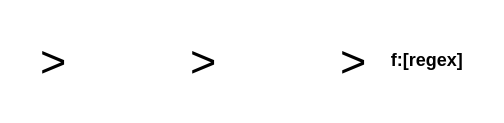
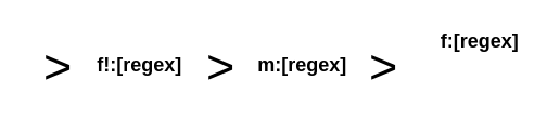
  <mxCell id="0" />
  <mxCell id="1" parent="0" />
- <mxCell id="4" value="f:[regex]" style="text;html=1;resizable=0;autosize=1;align=center;verticalAlign=middle;points=[];fillColor=none;strokeColor=none;rounded=0;fontStyle=1" parent="1" vertex="1"><mxGeometry x="254" y="30" width="60" height="20" as="geometry" /></mxCell>
+ <mxCell id="2" value="m:[regex]" style="text;html=1;resizable=0;autosize=1;align=center;verticalAlign=middle;points=[];fillColor=none;strokeColor=none;rounded=0;fontStyle=1" parent="1" vertex="1"><mxGeometry x="150" y="30" width="70" height="20" as="geometry" /></mxCell>
+ <mxCell id="3" value="f!:[regex]" style="text;html=1;resizable=0;autosize=1;align=center;verticalAlign=middle;points=[];fillColor=none;strokeColor=none;rounded=0;fontStyle=1" parent="1" vertex="1"><mxGeometry x="50" y="30" width="70" height="20" as="geometry" /></mxCell>
+ <mxCell id="4" value="f:[regex]" style="text;html=1;resizable=0;autosize=1;align=center;verticalAlign=middle;points=[];fillColor=none;strokeColor=none;rounded=0;fontStyle=1" parent="1" vertex="1"><mxGeometry x="264" y="15" width="60" height="20" as="geometry" /></mxCell>
  <mxCell id="5" value="&amp;gt;" style="text;html=1;resizable=0;autosize=1;align=center;verticalAlign=middle;points=[];fillColor=none;strokeColor=none;rounded=0;labelBorderColor=none;fontSize=30;" vertex="1" parent="1"><mxGeometry x="20" y="20" width="30" height="40" as="geometry" /></mxCell>
  <mxCell id="6" value="&amp;gt;" style="text;html=1;resizable=0;autosize=1;align=center;verticalAlign=middle;points=[];fillColor=none;strokeColor=none;rounded=0;labelBorderColor=none;fontSize=30;" vertex="1" parent="1"><mxGeometry x="120" y="20" width="30" height="40" as="geometry" /></mxCell>
  <mxCell id="7" value="&amp;gt;" style="text;html=1;resizable=0;autosize=1;align=center;verticalAlign=middle;points=[];fillColor=none;strokeColor=none;rounded=0;labelBorderColor=none;fontSize=30;" vertex="1" parent="1"><mxGeometry x="220" y="20" width="30" height="40" as="geometry" /></mxCell>
